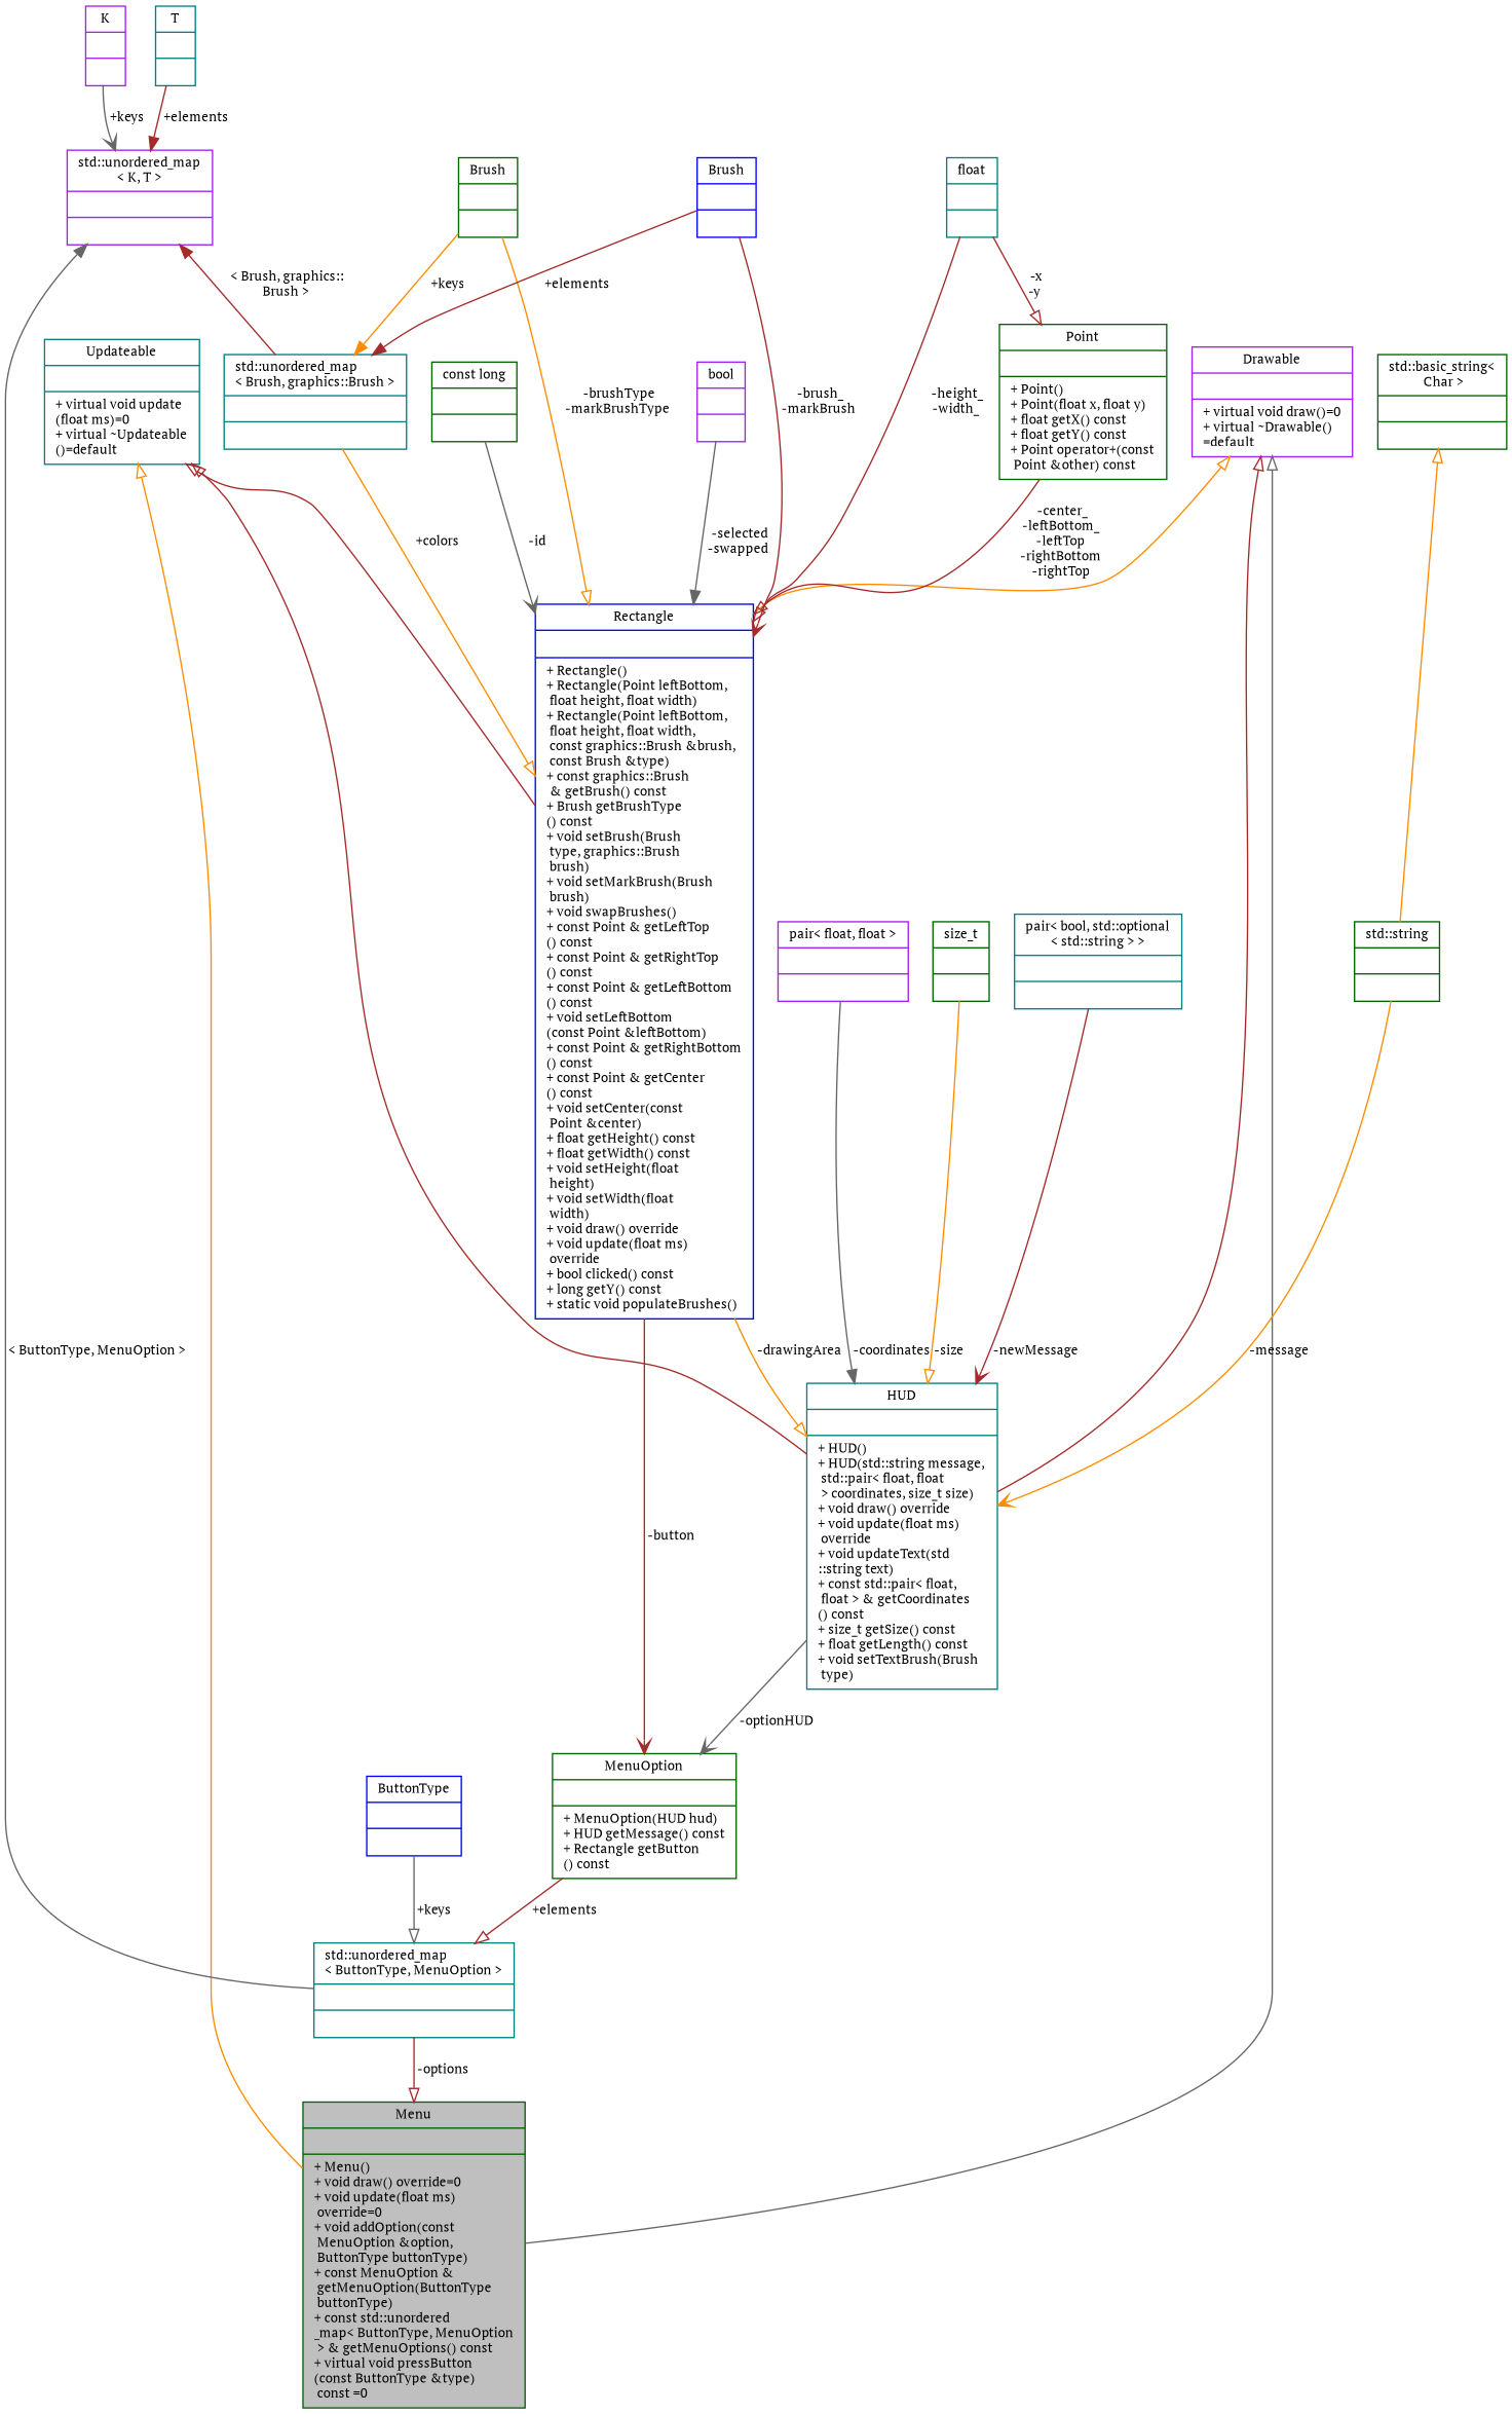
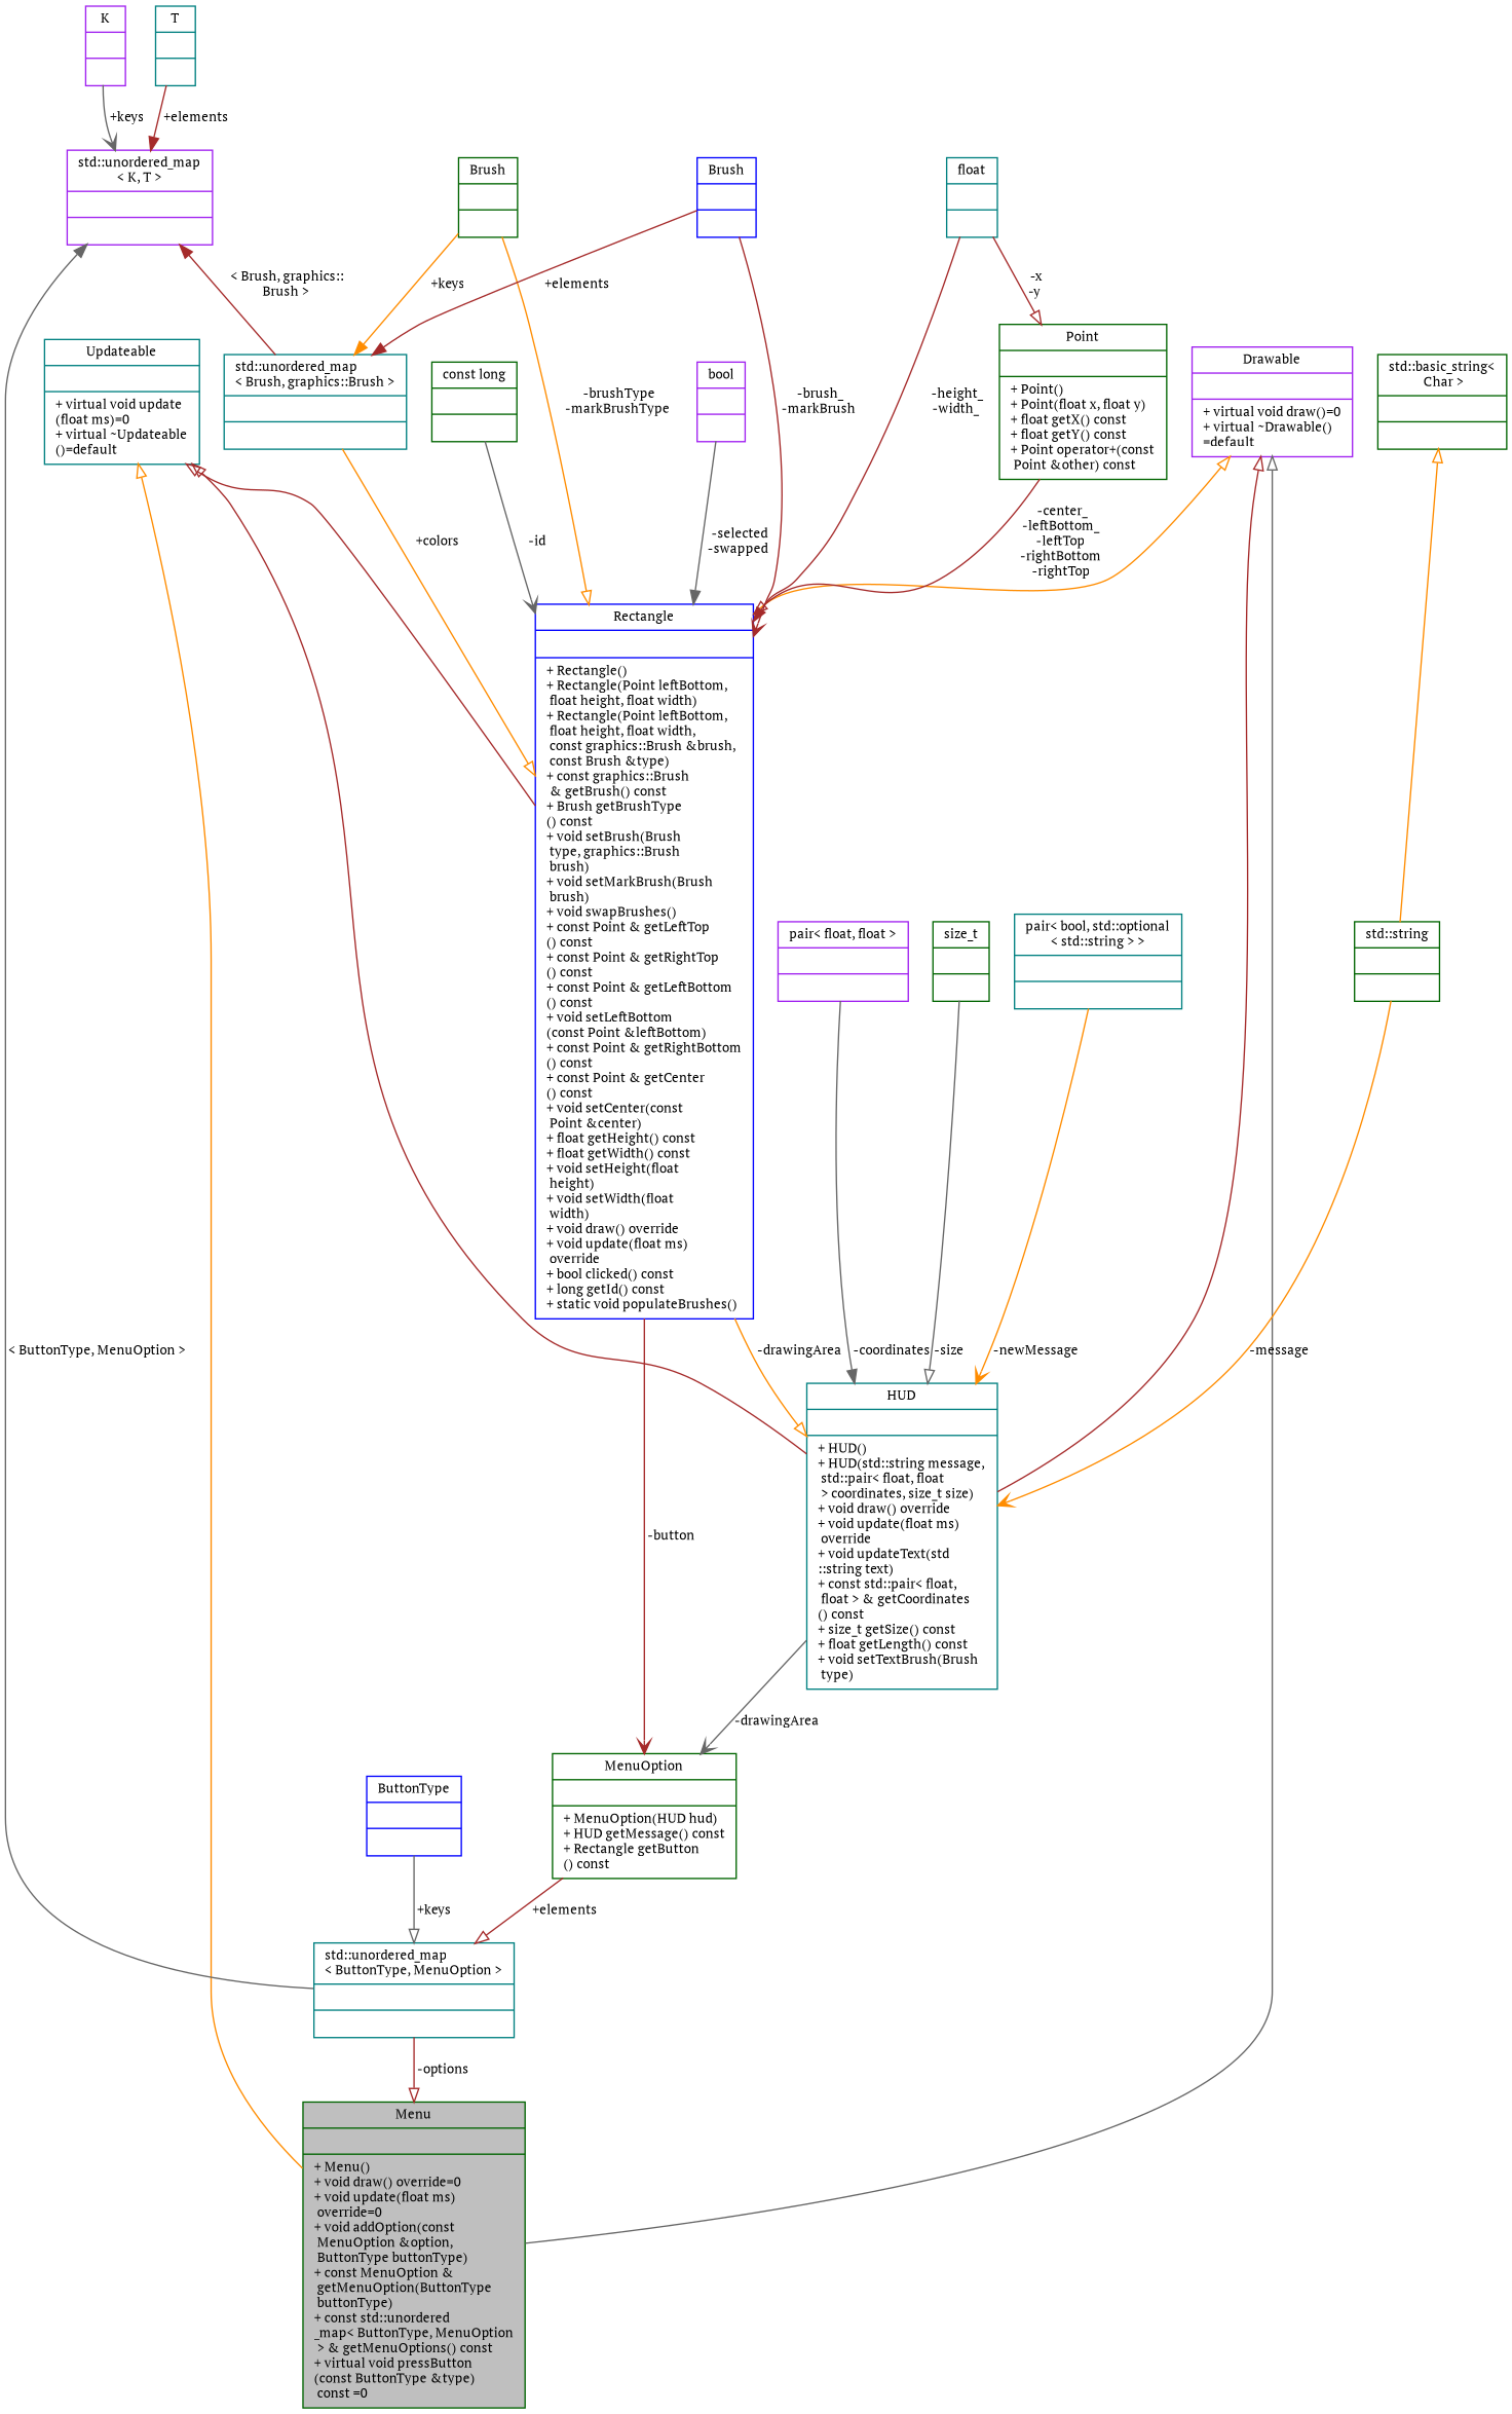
  digraph {
    fontname="PT Serif"
    node [color=darkgreen fontname="PT Serif" fontsize=10 shape=record]
    edge [color=brown fontname="PT Serif" fontsize=10 labelfontname=Helvetica labelfontsize=10 style=solid]
    n1 [fillcolor=grey75 fontcolor=black height=0.2 label="{Menu\n||+  Menu()\l+ void draw() override=0\l+ void update(float ms)\l override=0\l+ void addOption(const\l MenuOption &option,\l ButtonType buttonType)\l+ const MenuOption &\l getMenuOption(ButtonType\l buttonType)\l+ const std::unordered\l_map\< ButtonType, MenuOption\l \> & getMenuOptions() const\l+ virtual void pressButton\l(const ButtonType &type)\l const =0\l}" style=filled width=0.4]
    n2 [color=purple height=0.2 label="{Drawable\n||+ virtual void draw()=0\l+ virtual ~Drawable()\l=default\l}" width=0.4]
    n3 [color=teal height=0.2 label="{HUD\n||+  HUD()\l+  HUD(std::string message,\l std::pair\< float, float\l \> coordinates, size_t size)\l+ void draw() override\l+ void update(float ms)\l override\l+ void updateText(std\l::string text)\l+ const std::pair\< float,\l float \> & getCoordinates\l() const\l+ size_t getSize() const\l+ float getLength() const\l+ void setTextBrush(Brush\l type)\l}" width=0.4]
-   n4 [color=blue height=0.2 label="{Rectangle\n||+  Rectangle()\l+  Rectangle(Point leftBottom,\l float height, float width)\l+  Rectangle(Point leftBottom,\l float height, float width,\l const graphics::Brush &brush,\l const Brush &type)\l+ const graphics::Brush\l & getBrush() const\l+ Brush getBrushType\l() const\l+ void setBrush(Brush\l type, graphics::Brush\l brush)\l+ void setMarkBrush(Brush\l brush)\l+ void swapBrushes()\l+ const Point & getLeftTop\l() const\l+ const Point & getRightTop\l() const\l+ const Point & getLeftBottom\l() const\l+ void setLeftBottom\l(const Point &leftBottom)\l+ const Point & getRightBottom\l() const\l+ const Point & getCenter\l() const\l+ void setCenter(const\l Point &center)\l+ float getHeight() const\l+ float getWidth() const\l+ void setHeight(float\l height)\l+ void setWidth(float\l width)\l+ void draw() override\l+ void update(float ms)\l override\l+ bool clicked() const\l+ long getY() const\l+ static void populateBrushes()\l}" width=0.4]
+   n4 [color=blue height=0.2 label="{Rectangle\n||+  Rectangle()\l+  Rectangle(Point leftBottom,\l float height, float width)\l+  Rectangle(Point leftBottom,\l float height, float width,\l const graphics::Brush &brush,\l const Brush &type)\l+ const graphics::Brush\l & getBrush() const\l+ Brush getBrushType\l() const\l+ void setBrush(Brush\l type, graphics::Brush\l brush)\l+ void setMarkBrush(Brush\l brush)\l+ void swapBrushes()\l+ const Point & getLeftTop\l() const\l+ const Point & getRightTop\l() const\l+ const Point & getLeftBottom\l() const\l+ void setLeftBottom\l(const Point &leftBottom)\l+ const Point & getRightBottom\l() const\l+ const Point & getCenter\l() const\l+ void setCenter(const\l Point &center)\l+ float getHeight() const\l+ float getWidth() const\l+ void setHeight(float\l height)\l+ void setWidth(float\l width)\l+ void draw() override\l+ void update(float ms)\l override\l+ bool clicked() const\l+ long getId() const\l+ static void populateBrushes()\l}" width=0.4]
    n5 [height=0.2 label="{MenuOption\n||+  MenuOption(HUD hud)\l+ HUD getMessage() const\l+ Rectangle getButton\l() const\l}" width=0.4]
    n6 [color=teal height=0.2 label="{Updateable\n||+ virtual void update\l(float ms)=0\l+ virtual ~Updateable\l()=default\l}" width=0.4]
    n7 [color=teal height=0.2 label="{std::unordered_map\l\< ButtonType, MenuOption \>\n||}" width=0.4]
    n8 [color=blue height=0.2 label="{ButtonType\n||}" width=0.4]
    n9 [height=0.2 label="{std::string\n||}" width=0.4]
    n10 [height=0.2 label="{std::basic_string\<\l Char \>\n||}" width=0.4]
    n11 [color=purple height=0.2 label="{pair\< float, float \>\n||}" width=0.4]
    n12 [height=0.2 label="{size_t\n||}" width=0.4]
    n13 [color=teal height=0.2 label="{std::unordered_map\l\< Brush, graphics::Brush \>\n||}" width=0.4]
    n14 [height=0.2 label="{Brush\n||}" width=0.4]
    n15 [color=blue height=0.2 label="{Brush\n||}" width=0.4]
    n16 [color=purple height=0.2 label="{std::unordered_map\l\< K, T \>\n||}" width=0.4]
    n17 [color=purple height=0.2 label="{K\n||}" width=0.4]
    n18 [color=teal height=0.2 label="{T\n||}" width=0.4]
    n19 [height=0.2 label="{Point\n||+  Point()\l+  Point(float x, float y)\l+ float getX() const\l+ float getY() const\l+ Point operator+(const\l Point &other) const\l}" width=0.4]
    n20 [color=teal height=0.2 label="{float\n||}" width=0.4]
    n21 [color=purple height=0.2 label="{bool\n||}" width=0.4]
    n22 [height=0.2 label="{const long\n||}" width=0.4]
    n23 [color=teal height=0.2 label="{pair\< bool, std::optional\l\< std::string \> \>\n||}" width=0.4]
    n2 -> n1 [arrowtail=onormal color=gray40 dir=back]
    n2 -> n3 [arrowtail=onormal dir=back]
    n2 -> n4 [arrowtail=onormal color=darkorange dir=back]
-   n3 -> n5 [arrowhead=vee color=gray40 label=" -optionHUD"]
+   n3 -> n5 [arrowhead=vee color=gray40 label=" -drawingArea"]
    n4 -> n3 [arrowhead=onormal color=darkorange label=" -drawingArea"]
    n4 -> n5 [arrowhead=vee label=" -button"]
    n5 -> n7 [arrowhead=onormal label=" +elements"]
    n6 -> n1 [arrowtail=onormal color=darkorange dir=back]
    n6 -> n3 [arrowtail=onormal dir=back]
    n6 -> n4 [arrowtail=onormal dir=back]
    n7 -> n1 [arrowhead=onormal label=" -options"]
    n8 -> n7 [arrowhead=onormal color=gray40 label=" +keys"]
    n9 -> n3 [arrowhead=vee color=darkorange label=" -message"]
    n10 -> n9 [arrowtail=onormal color=darkorange dir=back]
    n11 -> n3 [arrowhead=normal color=gray40 label=" -coordinates"]
-   n12 -> n3 [arrowhead=onormal color=darkorange label=" -size"]
+   n12 -> n3 [arrowhead=onormal color=gray40 label=" -size"]
    n13 -> n4 [arrowhead=onormal color=darkorange label=" +colors"]
    n14 -> n4 [arrowhead=onormal color=darkorange label=" -brushType\n-markBrushType"]
    n14 -> n13 [arrowhead=normal color=darkorange label=" +keys"]
    n15 -> n4 [arrowhead=vee label=" -brush_\n-markBrush"]
    n15 -> n13 [arrowhead=normal label=" +elements"]
    n16 -> n7 [color=gray40 dir=back label=" \< ButtonType, MenuOption \>"]
    n16 -> n13 [dir=back label=" \< Brush, graphics::\lBrush \>"]
    n17 -> n16 [arrowhead=vee color=gray40 label=" +keys"]
    n18 -> n16 [arrowhead=normal label=" +elements"]
    n19 -> n4 [arrowhead=onormal label=" -center_\n-leftBottom_\n-leftTop\n-rightBottom\n-rightTop"]
-   n20 -> n4 [arrowhead=onormal label=" -height_\n-width_"]
+   n20 -> n4 [arrowhead=normal label=" -height_\n-width_"]
    n20 -> n19 [arrowhead=onormal label=" -x\n-y"]
    n21 -> n4 [arrowhead=normal color=gray40 label=" -selected\n-swapped"]
    n22 -> n4 [arrowhead=vee color=gray40 label=" -id"]
-   n23 -> n3 [arrowhead=vee label=" -newMessage"]
+   n23 -> n3 [arrowhead=vee color=darkorange label=" -newMessage"]
  }
